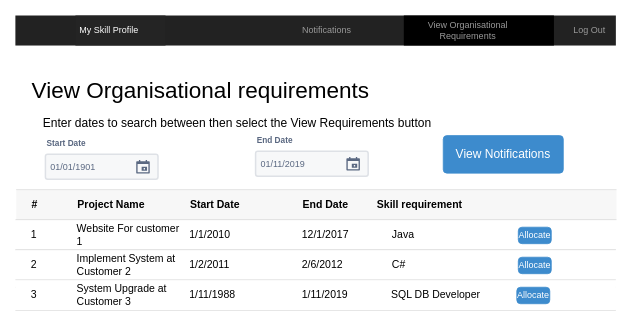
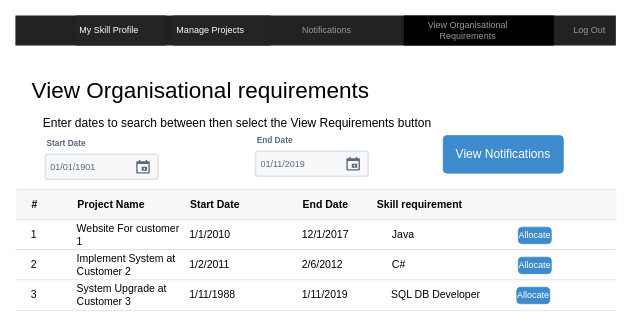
  <mxCell id="0" />
  <mxCell id="1" parent="0" />
  <mxCell id="2" value="" style="html=1;shadow=0;dashed=0;shape=mxgraph.bootstrap.rect;fillColor=#222222;strokeColor=none;whiteSpace=wrap;" parent="1" vertex="1"><mxGeometry x="20" y="20" width="800" height="40" as="geometry" /></mxCell>
  <mxCell id="3" value="My Skill Profile" style="html=1;shadow=0;dashed=0;shape=mxgraph.bootstrap.rect;fillColor=#242424;strokeColor=none;fontColor=#ffffff;spacingRight=30;whiteSpace=wrap;" parent="2" vertex="1"><mxGeometry x="80" width="120" height="40" as="geometry" /></mxCell>
  <mxCell id="4" value="Notifications" style="html=1;shadow=0;dashed=0;fillColor=none;strokeColor=none;shape=mxgraph.bootstrap.rect;fontColor=#999999;whiteSpace=wrap;" parent="2" vertex="1"><mxGeometry x="380" width="70" height="40" as="geometry" /></mxCell>
  <mxCell id="5" value="Log Out" style="html=1;shadow=0;dashed=0;fillColor=none;strokeColor=none;shape=mxgraph.bootstrap.rect;fontColor=#999999;whiteSpace=wrap;" parent="2" vertex="1"><mxGeometry x="730" width="70" height="40" as="geometry" /></mxCell>
  <mxCell id="6" value="View Organisational Requirements" style="html=1;shadow=0;dashed=0;fillColor=#000000;strokeColor=none;shape=mxgraph.bootstrap.rect;fontColor=#999999;spacingRight=30;whiteSpace=wrap;" vertex="1" parent="2"><mxGeometry x="517.5" width="200" height="40" as="geometry" /></mxCell>
+ <mxCell id="7" value="Manage Projects" style="html=1;shadow=0;dashed=0;shape=mxgraph.bootstrap.rect;fillColor=#242424;strokeColor=none;fontColor=#ffffff;spacingRight=30;whiteSpace=wrap;" vertex="1" parent="2"><mxGeometry x="210" width="130" height="40" as="geometry" /></mxCell>
  <mxCell id="8" value="View Organisational requirements" style="html=1;shadow=0;dashed=0;shape=mxgraph.bootstrap.rect;strokeColor=none;fillColor=none;fontSize=30;align=left;spacingLeft=10;" parent="1" vertex="1"><mxGeometry x="30" y="100" width="370" height="40" as="geometry" /></mxCell>
  <mxCell id="9" value="" style="html=1;shadow=0;dashed=0;shape=partialRectangle;top=0;bottom=0;right=0;left=0;strokeColor=#dddddd;fillColor=#ffffff;" parent="1" vertex="1"><mxGeometry x="20" y="252" width="800" height="160" as="geometry" /></mxCell>
  <mxCell id="10" value="" style="html=1;shadow=0;dashed=0;shape=mxgraph.bootstrap.horLines;strokeColor=inherit;fillColor=#000000;fillOpacity=3;resizeWidth=1;" parent="9" vertex="1"><mxGeometry width="800" height="40" relative="1" as="geometry"><mxPoint x="1" as="offset" /></mxGeometry></mxCell>
  <mxCell id="11" value="#" style="html=1;shadow=0;dashed=0;shape=mxgraph.bootstrap.rect;strokeColor=none;fillColor=none;fontSize=14;fontStyle=1;whiteSpace=wrap;resizeHeight=1;" parent="10" vertex="1"><mxGeometry width="50" height="40" relative="1" as="geometry" /></mxCell>
  <mxCell id="12" value="Project Name" style="html=1;shadow=0;dashed=0;shape=mxgraph.bootstrap.rect;strokeColor=none;fillColor=none;fontSize=14;fontStyle=1;align=left;whiteSpace=wrap;resizeHeight=1;" parent="10" vertex="1"><mxGeometry width="150" height="40" relative="1" as="geometry"><mxPoint x="80" as="offset" /></mxGeometry></mxCell>
  <mxCell id="13" value="Start Date" style="html=1;shadow=0;dashed=0;shape=mxgraph.bootstrap.rect;strokeColor=none;fillColor=none;fontSize=14;fontStyle=1;align=left;whiteSpace=wrap;resizeHeight=1;" parent="10" vertex="1"><mxGeometry width="150" height="40" relative="1" as="geometry"><mxPoint x="230" as="offset" /></mxGeometry></mxCell>
  <mxCell id="14" value="End Date" style="html=1;shadow=0;dashed=0;shape=mxgraph.bootstrap.rect;strokeColor=none;fillColor=none;fontSize=14;fontStyle=1;align=left;whiteSpace=wrap;resizeHeight=1;" parent="10" vertex="1"><mxGeometry width="150" height="40" relative="1" as="geometry"><mxPoint x="380" as="offset" /></mxGeometry></mxCell>
  <mxCell id="15" value="Skill requirement&lt;br&gt;" style="html=1;shadow=0;dashed=0;shape=mxgraph.bootstrap.rect;strokeColor=none;fillColor=none;fontSize=14;fontStyle=1;align=left;whiteSpace=wrap;resizeHeight=1;" parent="10" vertex="1"><mxGeometry x="99" width="150" height="40" as="geometry"><mxPoint x="380" as="offset" /></mxGeometry></mxCell>
  <mxCell id="16" value="" style="edgeStyle=orthogonalEdgeStyle;rounded=0;orthogonalLoop=1;jettySize=auto;html=1;" edge="1" parent="9" source="21" target="23"><mxGeometry relative="1" as="geometry" /></mxCell>
  <mxCell id="17" value="" style="strokeColor=inherit;fillColor=inherit;gradientColor=inherit;html=1;shadow=0;dashed=0;shape=mxgraph.bootstrap.horLines;resizeWidth=1;" parent="9" vertex="1"><mxGeometry width="800" height="40" relative="1" as="geometry"><mxPoint y="40" as="offset" /></mxGeometry></mxCell>
  <mxCell id="18" value="1" style="html=1;shadow=0;dashed=0;shape=mxgraph.bootstrap.rect;strokeColor=none;fillColor=none;fontSize=14;whiteSpace=wrap;resizeHeight=1;" parent="17" vertex="1"><mxGeometry width="50" height="40" relative="1" as="geometry" /></mxCell>
  <mxCell id="19" value="Website For customer 1" style="html=1;shadow=0;dashed=0;shape=mxgraph.bootstrap.rect;strokeColor=none;fillColor=none;fontSize=14;align=left;whiteSpace=wrap;resizeHeight=1;" parent="17" vertex="1"><mxGeometry width="150" height="40" relative="1" as="geometry"><mxPoint x="80" as="offset" /></mxGeometry></mxCell>
  <mxCell id="20" value="1/1/2010" style="html=1;shadow=0;dashed=0;shape=mxgraph.bootstrap.rect;strokeColor=none;fillColor=none;fontSize=14;align=left;whiteSpace=wrap;resizeHeight=1;" parent="17" vertex="1"><mxGeometry width="150" height="40" relative="1" as="geometry"><mxPoint x="230" as="offset" /></mxGeometry></mxCell>
  <mxCell id="21" value="12/1/2017" style="html=1;shadow=0;dashed=0;shape=mxgraph.bootstrap.rect;strokeColor=none;fillColor=none;fontSize=14;align=left;whiteSpace=wrap;resizeHeight=1;" parent="17" vertex="1"><mxGeometry width="150" height="40" relative="1" as="geometry"><mxPoint x="380" as="offset" /></mxGeometry></mxCell>
  <mxCell id="22" value="Allocate" style="html=1;shadow=0;dashed=0;shape=mxgraph.bootstrap.rrect;rSize=5;fillColor=#3D8BCD;align=center;strokeColor=#3D8BCD;fontColor=#ffffff;fontSize=12;whiteSpace=wrap;" parent="17" vertex="1"><mxGeometry x="670" y="10" width="44" height="22" as="geometry" /></mxCell>
  <mxCell id="23" value="Java" style="html=1;shadow=0;dashed=0;shape=mxgraph.bootstrap.rect;strokeColor=none;fillColor=none;fontSize=14;align=left;whiteSpace=wrap;resizeHeight=1;" vertex="1" parent="17"><mxGeometry x="120" width="150" height="40" as="geometry"><mxPoint x="380" as="offset" /></mxGeometry></mxCell>
  <mxCell id="24" value="" style="strokeColor=inherit;fillColor=inherit;gradientColor=inherit;html=1;shadow=0;dashed=0;shape=mxgraph.bootstrap.horLines;resizeWidth=1;" parent="9" vertex="1"><mxGeometry width="800" height="50" relative="1" as="geometry"><mxPoint y="80" as="offset" /></mxGeometry></mxCell>
  <mxCell id="25" value="2" style="html=1;shadow=0;dashed=0;shape=mxgraph.bootstrap.rect;strokeColor=none;fillColor=none;fontSize=14;whiteSpace=wrap;resizeHeight=1;" parent="24" vertex="1"><mxGeometry width="50" height="40" relative="1" as="geometry" /></mxCell>
  <mxCell id="26" value="Implement System at Customer 2" style="html=1;shadow=0;dashed=0;shape=mxgraph.bootstrap.rect;strokeColor=none;fillColor=none;fontSize=14;align=left;whiteSpace=wrap;resizeHeight=1;" parent="24" vertex="1"><mxGeometry width="150" height="40" relative="1" as="geometry"><mxPoint x="80" as="offset" /></mxGeometry></mxCell>
  <mxCell id="27" value="1/2/2011" style="html=1;shadow=0;dashed=0;shape=mxgraph.bootstrap.rect;strokeColor=none;fillColor=none;fontSize=14;align=left;whiteSpace=wrap;resizeHeight=1;" parent="24" vertex="1"><mxGeometry width="150" height="40" relative="1" as="geometry"><mxPoint x="230" as="offset" /></mxGeometry></mxCell>
  <mxCell id="28" value="2/6/2012" style="html=1;shadow=0;dashed=0;shape=mxgraph.bootstrap.rect;strokeColor=none;fillColor=none;fontSize=14;align=left;whiteSpace=wrap;resizeHeight=1;" parent="24" vertex="1"><mxGeometry width="150" height="40" relative="1" as="geometry"><mxPoint x="380" as="offset" /></mxGeometry></mxCell>
  <mxCell id="29" value="Allocate" style="html=1;shadow=0;dashed=0;shape=mxgraph.bootstrap.rrect;rSize=5;fillColor=#3D8BCD;align=center;strokeColor=#3D8BCD;fontColor=#ffffff;fontSize=12;whiteSpace=wrap;" parent="24" vertex="1"><mxGeometry x="670" y="10" width="44" height="22" as="geometry" /></mxCell>
  <mxCell id="30" value="C#" style="html=1;shadow=0;dashed=0;shape=mxgraph.bootstrap.rect;strokeColor=none;fillColor=none;fontSize=14;align=left;whiteSpace=wrap;resizeHeight=1;" vertex="1" parent="24"><mxGeometry x="120" width="150" height="40" as="geometry"><mxPoint x="380" as="offset" /></mxGeometry></mxCell>
  <mxCell id="31" value="" style="strokeColor=inherit;fillColor=inherit;gradientColor=inherit;html=1;shadow=0;dashed=0;shape=mxgraph.bootstrap.horLines;resizeWidth=1;" parent="9" vertex="1"><mxGeometry width="800" height="41" relative="1" as="geometry"><mxPoint y="120" as="offset" /></mxGeometry></mxCell>
  <mxCell id="32" value="3" style="html=1;shadow=0;dashed=0;shape=mxgraph.bootstrap.rect;strokeColor=none;fillColor=none;fontSize=14;whiteSpace=wrap;resizeHeight=1;" parent="31" vertex="1"><mxGeometry width="50" height="40" relative="1" as="geometry" /></mxCell>
  <mxCell id="33" value="System Upgrade at Customer 3" style="html=1;shadow=0;dashed=0;shape=mxgraph.bootstrap.rect;strokeColor=none;fillColor=none;fontSize=14;align=left;whiteSpace=wrap;resizeHeight=1;" parent="31" vertex="1"><mxGeometry width="150" height="40" relative="1" as="geometry"><mxPoint x="80" as="offset" /></mxGeometry></mxCell>
  <mxCell id="34" value="1/11/1988" style="html=1;shadow=0;dashed=0;shape=mxgraph.bootstrap.rect;strokeColor=none;fillColor=none;fontSize=14;align=left;whiteSpace=wrap;resizeHeight=1;" parent="31" vertex="1"><mxGeometry width="150" height="40" relative="1" as="geometry"><mxPoint x="230" as="offset" /></mxGeometry></mxCell>
  <mxCell id="35" value="1/11/2019" style="html=1;shadow=0;dashed=0;shape=mxgraph.bootstrap.rect;strokeColor=none;fillColor=none;fontSize=14;align=left;whiteSpace=wrap;resizeHeight=1;" parent="31" vertex="1"><mxGeometry width="150" height="40" relative="1" as="geometry"><mxPoint x="380" as="offset" /></mxGeometry></mxCell>
  <mxCell id="36" value="Allocate" style="html=1;shadow=0;dashed=0;shape=mxgraph.bootstrap.rrect;rSize=5;fillColor=#3D8BCD;align=center;strokeColor=#3D8BCD;fontColor=#ffffff;fontSize=12;whiteSpace=wrap;" parent="31" vertex="1"><mxGeometry x="668" y="10" width="44" height="22" as="geometry" /></mxCell>
  <mxCell id="37" value="SQL DB Developer" style="html=1;shadow=0;dashed=0;shape=mxgraph.bootstrap.rect;strokeColor=none;fillColor=none;fontSize=14;align=left;whiteSpace=wrap;resizeHeight=1;" vertex="1" parent="31"><mxGeometry x="119" width="150" height="40" as="geometry"><mxPoint x="380" as="offset" /></mxGeometry></mxCell>
  <mxCell id="38" value="Start Date" style="fillColor=none;strokeColor=none;html=1;fontSize=11;fontStyle=0;align=left;fontColor=#596780;fontStyle=1;fontSize=11" vertex="1" parent="1"><mxGeometry x="60" y="180" width="240" height="20" as="geometry" /></mxCell>
  <mxCell id="39" value="01/01/1901" style="rounded=1;arcSize=9;fillColor=#F7F8F9;align=left;spacingLeft=5;strokeColor=#DEE1E6;html=1;strokeWidth=2;fontColor=#596780;fontSize=12" vertex="1" parent="1"><mxGeometry x="60" y="205" width="150" height="33" as="geometry" /></mxCell>
  <mxCell id="40" value="" style="shape=mxgraph.gmdl.calendar;fillColor=#5A6881;strokeColor=none" vertex="1" parent="39"><mxGeometry x="1" y="0.5" width="18" height="18" relative="1" as="geometry"><mxPoint x="-29" y="-9" as="offset" /></mxGeometry></mxCell>
  <mxCell id="41" value="End Date" style="fillColor=none;strokeColor=none;html=1;fontSize=11;fontStyle=0;align=left;fontColor=#596780;fontStyle=1;fontSize=11" vertex="1" parent="1"><mxGeometry x="340" y="176" width="240" height="20" as="geometry" /></mxCell>
  <mxCell id="42" value="01/11/2019" style="rounded=1;arcSize=9;fillColor=#F7F8F9;align=left;spacingLeft=5;strokeColor=#DEE1E6;html=1;strokeWidth=2;fontColor=#596780;fontSize=12" vertex="1" parent="1"><mxGeometry x="340" y="201" width="150" height="33" as="geometry" /></mxCell>
  <mxCell id="43" value="" style="shape=mxgraph.gmdl.calendar;fillColor=#5A6881;strokeColor=none" vertex="1" parent="42"><mxGeometry x="1" y="0.5" width="18" height="18" relative="1" as="geometry"><mxPoint x="-29" y="-9" as="offset" /></mxGeometry></mxCell>
  <mxCell id="44" value="View Notifications" style="html=1;shadow=0;dashed=0;shape=mxgraph.bootstrap.rrect;rSize=5;fillColor=#3D8BCD;align=center;strokeColor=#3D8BCD;fontColor=#ffffff;fontSize=16;whiteSpace=wrap;" vertex="1" parent="1"><mxGeometry x="590" y="180" width="160" height="50" as="geometry" /></mxCell>
  <mxCell id="45" value="Enter dates to search between then select the View Requirements button" style="html=1;shadow=0;dashed=0;shape=mxgraph.bootstrap.rect;strokeColor=none;fillColor=none;fontSize=16;align=left;spacingLeft=10;" vertex="1" parent="1"><mxGeometry x="45" y="150" width="250" height="26" as="geometry" /></mxCell>
